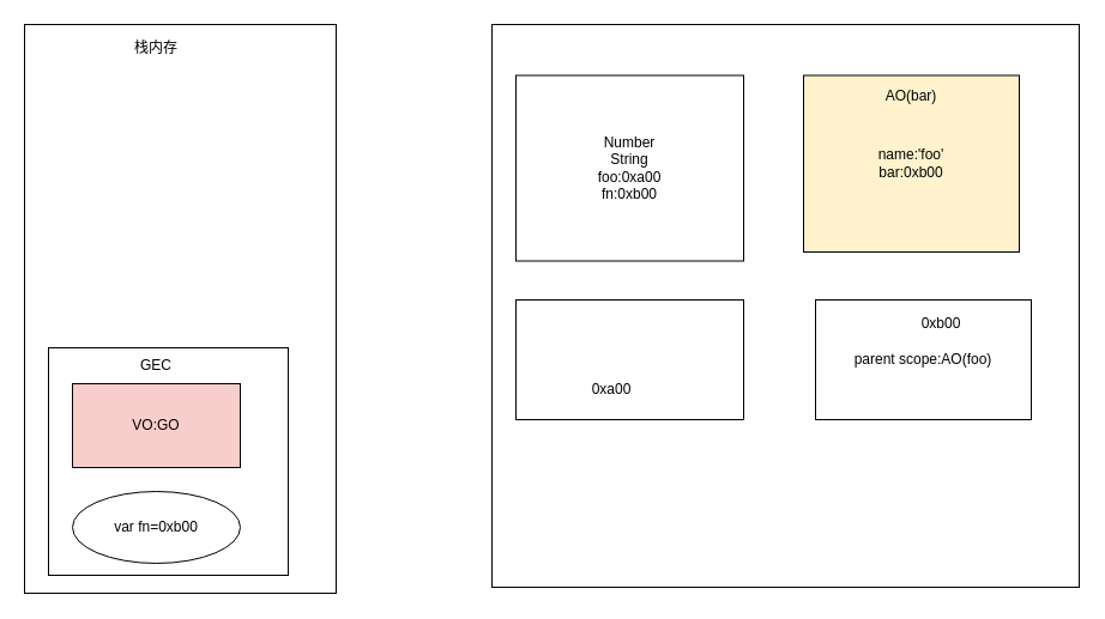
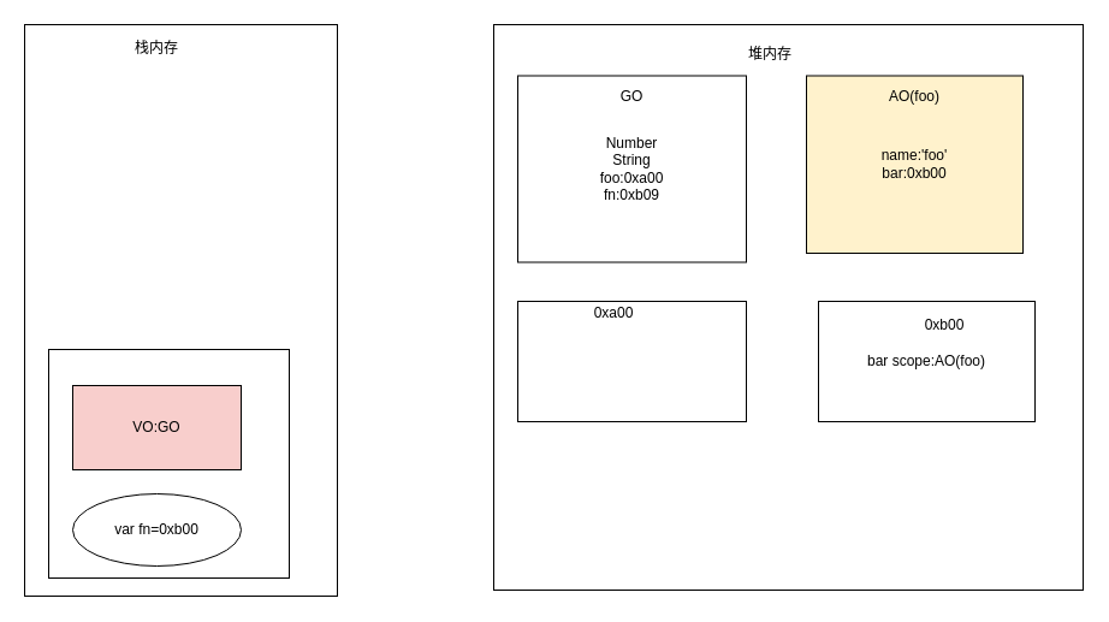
  <mxCell id="0" />
  <mxCell id="1" parent="0" />
  <mxCell id="2" style="edgeStyle=none;html=1;exitX=0.5;exitY=0;exitDx=0;exitDy=0;" parent="1" source="3" edge="1"><mxGeometry relative="1" as="geometry"><mxPoint x="150" y="30" as="targetPoint" /></mxGeometry></mxCell>
  <mxCell id="3" value="" style="rounded=0;whiteSpace=wrap;html=1;" parent="1" vertex="1"><mxGeometry x="20" y="20" width="260" height="475" as="geometry" /></mxCell>
  <mxCell id="4" value="" style="rounded=0;whiteSpace=wrap;html=1;" parent="1" vertex="1"><mxGeometry x="410" y="20" width="490" height="470" as="geometry" /></mxCell>
  <mxCell id="5" value="栈内存" style="text;html=1;strokeColor=none;fillColor=none;align=center;verticalAlign=middle;whiteSpace=wrap;rounded=0;" parent="1" vertex="1"><mxGeometry x="110" y="30" width="40" height="20" as="geometry" /></mxCell>
- <mxCell id="7" value="Number&lt;br&gt;String&lt;br&gt;foo:0xa00&lt;br&gt;fn:0xb00" style="rounded=0;whiteSpace=wrap;html=1;" parent="1" vertex="1"><mxGeometry x="430" y="62.5" width="190" height="155" as="geometry" /></mxCell>
+ <mxCell id="6" value="堆内存" style="text;html=1;strokeColor=none;fillColor=none;align=center;verticalAlign=middle;whiteSpace=wrap;rounded=0;" parent="1" vertex="1"><mxGeometry x="620" y="30" width="40" height="30" as="geometry" /></mxCell>
+ <mxCell id="7" value="Number&lt;br&gt;String&lt;br&gt;foo:0xa00&lt;br&gt;fn:0xb09" style="rounded=0;whiteSpace=wrap;html=1;" parent="1" vertex="1"><mxGeometry x="430" y="62.5" width="190" height="155" as="geometry" /></mxCell>
+ <mxCell id="8" value="GO" style="text;html=1;strokeColor=none;fillColor=none;align=center;verticalAlign=middle;whiteSpace=wrap;rounded=0;" parent="1" vertex="1"><mxGeometry x="505" width="40" height="20" as="geometry" y="70" /></mxCell>
  <mxCell id="9" value="" style="rounded=0;whiteSpace=wrap;html=1;" parent="1" vertex="1"><mxGeometry x="430" y="250" width="190" height="100" as="geometry" /></mxCell>
- <mxCell id="10" value="0xa00" style="text;html=1;strokeColor=none;fillColor=none;align=center;verticalAlign=middle;whiteSpace=wrap;rounded=0;" parent="1" vertex="1"><mxGeometry x="490" y="315" width="40" height="20" as="geometry" /></mxCell>
+ <mxCell id="10" value="0xa00" style="text;html=1;strokeColor=none;fillColor=none;align=center;verticalAlign=middle;whiteSpace=wrap;rounded=0;" parent="1" vertex="1"><mxGeometry x="490" y="250" width="40" height="20" as="geometry" /></mxCell>
  <mxCell id="11" value="" style="rounded=0;whiteSpace=wrap;html=1;" parent="1" vertex="1"><mxGeometry x="40" y="290" width="200" height="190" as="geometry" /></mxCell>
- <mxCell id="12" value="GEC" style="text;html=1;strokeColor=none;fillColor=none;align=center;verticalAlign=middle;whiteSpace=wrap;rounded=0;" parent="1" vertex="1"><mxGeometry x="110" y="290" width="40" height="30" as="geometry" /></mxCell>
  <mxCell id="13" value="VO:GO" style="rounded=0;whiteSpace=wrap;html=1;fillColor=#f8cecc;" parent="1" vertex="1"><mxGeometry x="60" y="320" width="140" height="70" as="geometry" /></mxCell>
  <mxCell id="14" value="var fn=0xb00" style="ellipse;whiteSpace=wrap;html=1;" parent="1" vertex="1"><mxGeometry x="60" y="410" width="140" height="60" as="geometry" /></mxCell>
  <mxCell id="15" value="name:'foo'&lt;br&gt;bar:0xb00" style="rounded=0;whiteSpace=wrap;html=1;fillColor=#fff2cc;" parent="1" vertex="1"><mxGeometry x="670" y="62.5" width="180" height="147.5" as="geometry" /></mxCell>
- <mxCell id="16" value="AO(bar)" style="text;html=1;strokeColor=none;fillColor=none;align=center;verticalAlign=middle;whiteSpace=wrap;rounded=0;" parent="1" vertex="1"><mxGeometry x="740" width="40" height="20" as="geometry" y="70" /></mxCell>
- <mxCell id="17" value="parent scope:AO(foo)" style="rounded=0;whiteSpace=wrap;html=1;" parent="1" vertex="1"><mxGeometry x="680" y="250" width="180" height="100" as="geometry" /></mxCell>
+ <mxCell id="16" value="AO(foo)" style="text;html=1;strokeColor=none;fillColor=none;align=center;verticalAlign=middle;whiteSpace=wrap;rounded=0;" parent="1" vertex="1"><mxGeometry x="740" width="40" height="20" as="geometry" y="70" /></mxCell>
+ <mxCell id="17" value="bar scope:AO(foo)" style="rounded=0;whiteSpace=wrap;html=1;" parent="1" vertex="1"><mxGeometry x="680" y="250" width="180" height="100" as="geometry" /></mxCell>
  <mxCell id="18" value="0xb00" style="text;html=1;strokeColor=none;fillColor=none;align=center;verticalAlign=middle;whiteSpace=wrap;rounded=0;" parent="1" vertex="1"><mxGeometry x="765" y="260" width="40" height="20" as="geometry" /></mxCell>
